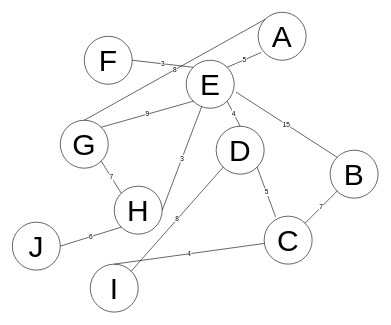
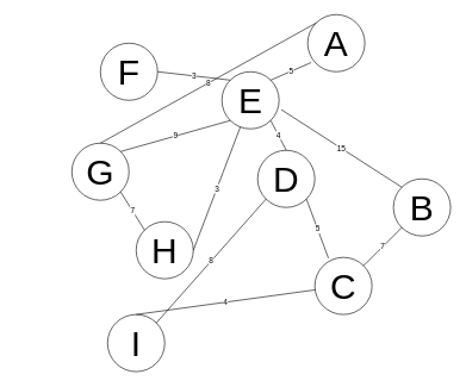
  <mxCell id="0" />
  <mxCell id="1" parent="0" />
  <mxCell id="2" value="&lt;font style=&quot;font-size: 50px&quot;&gt;A&lt;/font&gt;" style="ellipse;whiteSpace=wrap;html=1;aspect=fixed;" vertex="1" parent="1"><mxGeometry x="430" y="20" width="80" height="80" as="geometry" /></mxCell>
  <mxCell id="3" value="&lt;font style=&quot;font-size: 50px&quot;&gt;E&lt;/font&gt;" style="ellipse;whiteSpace=wrap;html=1;aspect=fixed;" vertex="1" parent="1"><mxGeometry x="310" y="100" width="80" height="80" as="geometry" /></mxCell>
  <mxCell id="4" value="&lt;font style=&quot;font-size: 50px&quot;&gt;F&lt;/font&gt;" style="ellipse;whiteSpace=wrap;html=1;aspect=fixed;" vertex="1" parent="1"><mxGeometry x="140" y="60" width="80" height="80" as="geometry" /></mxCell>
  <mxCell id="5" value="&lt;font style=&quot;font-size: 50px&quot;&gt;G&lt;/font&gt;" style="ellipse;whiteSpace=wrap;html=1;aspect=fixed;" vertex="1" parent="1"><mxGeometry x="100" y="200" width="80" height="80" as="geometry" /></mxCell>
  <mxCell id="6" value="&lt;font style=&quot;font-size: 50px&quot;&gt;D&lt;/font&gt;" style="ellipse;whiteSpace=wrap;html=1;aspect=fixed;" vertex="1" parent="1"><mxGeometry x="360" y="210" width="80" height="80" as="geometry" /></mxCell>
  <mxCell id="7" value="&lt;font style=&quot;font-size: 50px&quot;&gt;B&lt;/font&gt;" style="ellipse;whiteSpace=wrap;html=1;aspect=fixed;" vertex="1" parent="1"><mxGeometry x="550" y="250" width="80" height="80" as="geometry" /></mxCell>
  <mxCell id="8" value="&lt;font style=&quot;font-size: 50px&quot;&gt;C&lt;/font&gt;" style="ellipse;whiteSpace=wrap;html=1;aspect=fixed;" vertex="1" parent="1"><mxGeometry x="440" y="360" width="80" height="80" as="geometry" /></mxCell>
  <mxCell id="9" value="&lt;font style=&quot;font-size: 50px&quot;&gt;H&lt;/font&gt;" style="ellipse;whiteSpace=wrap;html=1;aspect=fixed;" vertex="1" parent="1"><mxGeometry x="190" y="310" width="80" height="80" as="geometry" /></mxCell>
  <mxCell id="10" value="&lt;font style=&quot;font-size: 50px&quot;&gt;I&lt;/font&gt;" style="ellipse;whiteSpace=wrap;html=1;aspect=fixed;" vertex="1" parent="1"><mxGeometry x="150" y="440" width="80" height="80" as="geometry" /></mxCell>
- <mxCell id="11" value="&lt;font style=&quot;font-size: 50px&quot;&gt;J&lt;/font&gt;" style="ellipse;whiteSpace=wrap;html=1;aspect=fixed;" vertex="1" parent="1"><mxGeometry x="20" y="370" width="80" height="80" as="geometry" /></mxCell>
  <mxCell id="12" value="5" style="endArrow=none;html=1;entryX=0.063;entryY=0.838;entryDx=0;entryDy=0;entryPerimeter=0;exitX=1;exitY=0;exitDx=0;exitDy=0;" edge="1" parent="1" source="3" target="2"><mxGeometry width="50" height="50" relative="1" as="geometry"><mxPoint x="380" y="140" as="sourcePoint" /><mxPoint x="430" y="90" as="targetPoint" /></mxGeometry></mxCell>
  <mxCell id="13" value="15" style="endArrow=none;html=1;exitX=1.038;exitY=0.663;exitDx=0;exitDy=0;exitPerimeter=0;entryX=0;entryY=0;entryDx=0;entryDy=0;" edge="1" parent="1" source="3" target="7"><mxGeometry width="50" height="50" relative="1" as="geometry"><mxPoint x="460" y="180" as="sourcePoint" /><mxPoint x="510" y="130" as="targetPoint" /></mxGeometry></mxCell>
  <mxCell id="14" value="7" style="endArrow=none;html=1;entryX=0;entryY=1;entryDx=0;entryDy=0;exitX=1;exitY=0;exitDx=0;exitDy=0;" edge="1" parent="1" source="8" target="7"><mxGeometry width="50" height="50" relative="1" as="geometry"><mxPoint x="350" y="330" as="sourcePoint" /><mxPoint x="400" y="280" as="targetPoint" /></mxGeometry></mxCell>
  <mxCell id="15" value="5" style="endArrow=none;html=1;entryX=1;entryY=1;entryDx=0;entryDy=0;exitX=0.238;exitY=0.013;exitDx=0;exitDy=0;exitPerimeter=0;" edge="1" parent="1" source="8" target="6"><mxGeometry width="50" height="50" relative="1" as="geometry"><mxPoint x="350" y="330" as="sourcePoint" /><mxPoint x="400" y="280" as="targetPoint" /></mxGeometry></mxCell>
  <mxCell id="16" value="4" style="endArrow=none;html=1;entryX=1;entryY=1;entryDx=0;entryDy=0;exitX=0.5;exitY=0;exitDx=0;exitDy=0;" edge="1" parent="1" source="6" target="3"><mxGeometry width="50" height="50" relative="1" as="geometry"><mxPoint x="290" y="280" as="sourcePoint" /><mxPoint x="340" y="230" as="targetPoint" /></mxGeometry></mxCell>
  <mxCell id="17" value="3" style="endArrow=none;html=1;entryX=1;entryY=0.5;entryDx=0;entryDy=0;exitX=0;exitY=0;exitDx=0;exitDy=0;" edge="1" parent="1" source="3" target="4"><mxGeometry width="50" height="50" relative="1" as="geometry"><mxPoint x="350" y="330" as="sourcePoint" /><mxPoint x="400" y="280" as="targetPoint" /></mxGeometry></mxCell>
  <mxCell id="18" value="9" style="endArrow=none;html=1;entryX=0;entryY=1;entryDx=0;entryDy=0;exitX=1;exitY=0;exitDx=0;exitDy=0;" edge="1" parent="1" source="5" target="3"><mxGeometry width="50" height="50" relative="1" as="geometry"><mxPoint x="260" y="240" as="sourcePoint" /><mxPoint x="310" y="190" as="targetPoint" /></mxGeometry></mxCell>
  <mxCell id="19" value="3" style="endArrow=none;html=1;exitX=1;exitY=0.5;exitDx=0;exitDy=0;" edge="1" parent="1" source="9" target="3"><mxGeometry width="50" height="50" relative="1" as="geometry"><mxPoint x="380" y="520" as="sourcePoint" /><mxPoint x="430" y="470" as="targetPoint" /></mxGeometry></mxCell>
  <mxCell id="20" value="8" style="endArrow=none;html=1;exitX=1;exitY=0;exitDx=0;exitDy=0;entryX=0;entryY=1;entryDx=0;entryDy=0;" edge="1" parent="1" source="10" target="6"><mxGeometry width="50" height="50" relative="1" as="geometry"><mxPoint x="230" y="450" as="sourcePoint" /><mxPoint x="280" y="400" as="targetPoint" /></mxGeometry></mxCell>
- <mxCell id="21" value="6" style="endArrow=none;html=1;entryX=0;entryY=1;entryDx=0;entryDy=0;exitX=1;exitY=0.5;exitDx=0;exitDy=0;" edge="1" parent="1" source="11" target="9"><mxGeometry width="50" height="50" relative="1" as="geometry"><mxPoint x="140" y="430" as="sourcePoint" /><mxPoint x="190" y="380" as="targetPoint" /></mxGeometry></mxCell>
  <mxCell id="22" value="7" style="endArrow=none;html=1;exitX=1;exitY=1;exitDx=0;exitDy=0;entryX=0;entryY=0;entryDx=0;entryDy=0;" edge="1" parent="1" source="5" target="9"><mxGeometry width="50" height="50" relative="1" as="geometry"><mxPoint x="210" y="310" as="sourcePoint" /><mxPoint x="260" y="260" as="targetPoint" /></mxGeometry></mxCell>
  <mxCell id="23" value="8" style="endArrow=none;html=1;entryX=0;entryY=0;entryDx=0;entryDy=0;exitX=0.5;exitY=0;exitDx=0;exitDy=0;" edge="1" parent="1" source="5" target="2"><mxGeometry width="50" height="50" relative="1" as="geometry"><mxPoint x="350" y="100" as="sourcePoint" /><mxPoint x="400" y="50" as="targetPoint" /></mxGeometry></mxCell>
  <mxCell id="24" value="4" style="endArrow=none;html=1;exitX=0.5;exitY=0;exitDx=0;exitDy=0;" edge="1" parent="1" source="10" target="8"><mxGeometry width="50" height="50" relative="1" as="geometry"><mxPoint x="110" y="370" as="sourcePoint" /><mxPoint x="160" y="320" as="targetPoint" /></mxGeometry></mxCell>
